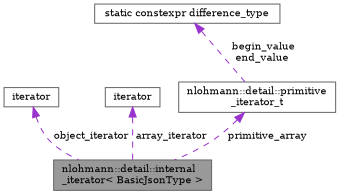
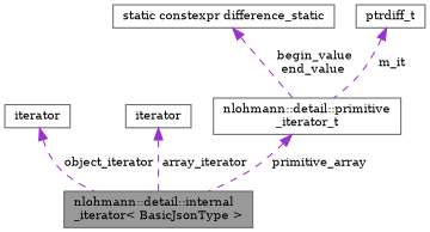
  digraph {
    fontname="DejaVu Serif"
    node [color=gray40 fillcolor=white fontname="DejaVu Serif" fontsize=10 shape=box style=filled]
    edge [color=darkorchid3 dir=back fontname="DejaVu Serif" fontsize=10 labelfontname=Helvetica labelfontsize=10 style=dashed]
    n1 [fillcolor=grey60 fontcolor=black height=0.2 label="nlohmann::detail::internal\l_iterator\< BasicJsonType \>" width=0.4]
    n2 [height=0.2 label=iterator width=0.4]
    n3 [height=0.2 label=iterator width=0.4]
    n4 [height=0.2 label="nlohmann::detail::primitive\l_iterator_t" width=0.4]
-   n5 [height=0.2 label="static constexpr difference_type" width=0.4]
+   n5 [height=0.2 label="static constexpr difference_static" width=0.4]
+   n6 [height=0.2 label=ptrdiff_t width=0.4]
    n2 -> n1 [label=" object_iterator"]
    n3 -> n1 [label=" array_iterator"]
    n4 -> n1 [label=" primitive_array"]
    n5 -> n4 [label=" begin_value\nend_value"]
+   n6 -> n4 [label=" m_it"]
  }
